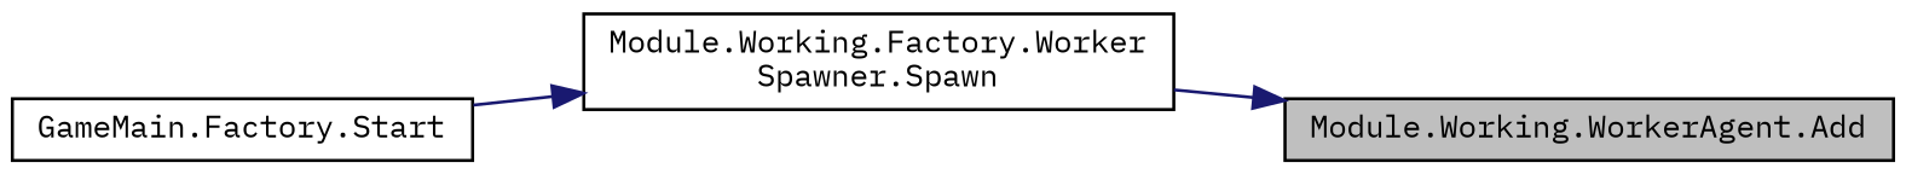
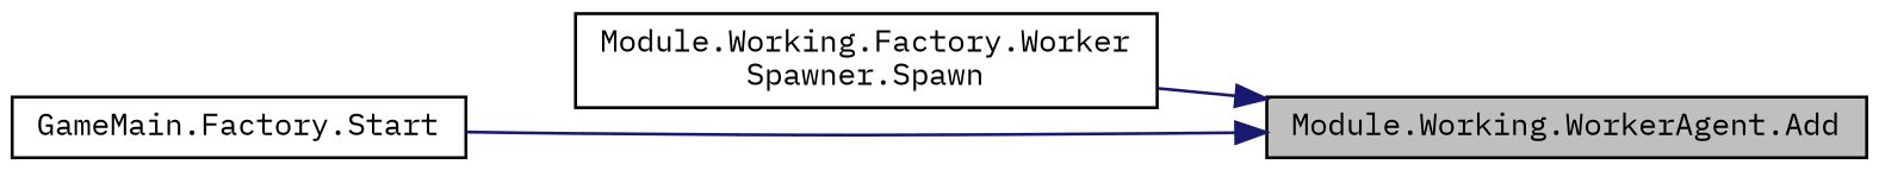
  digraph {
    fontname="IBM Plex Mono"
    rankdir=RL
    node [color=black fillcolor=white fontname="IBM Plex Mono" fontsize=10 shape=record style=filled]
    edge [color=midnightblue dir=back fontname="IBM Plex Mono" fontsize=10 labelfontname=Helvetica labelfontsize=10 style=solid]
    n1 [fillcolor=grey75 fontcolor=black height=0.2 label="Module.Working.WorkerAgent.Add" width=0.4]
    n2 [height=0.2 label="Module.Working.Factory.Worker\lSpawner.Spawn" width=0.4]
    n3 [height=0.2 label="GameMain.Factory.Start" width=0.4]
    n1 -> n2
-   n2 -> n3
+   n1 -> n3
  }
